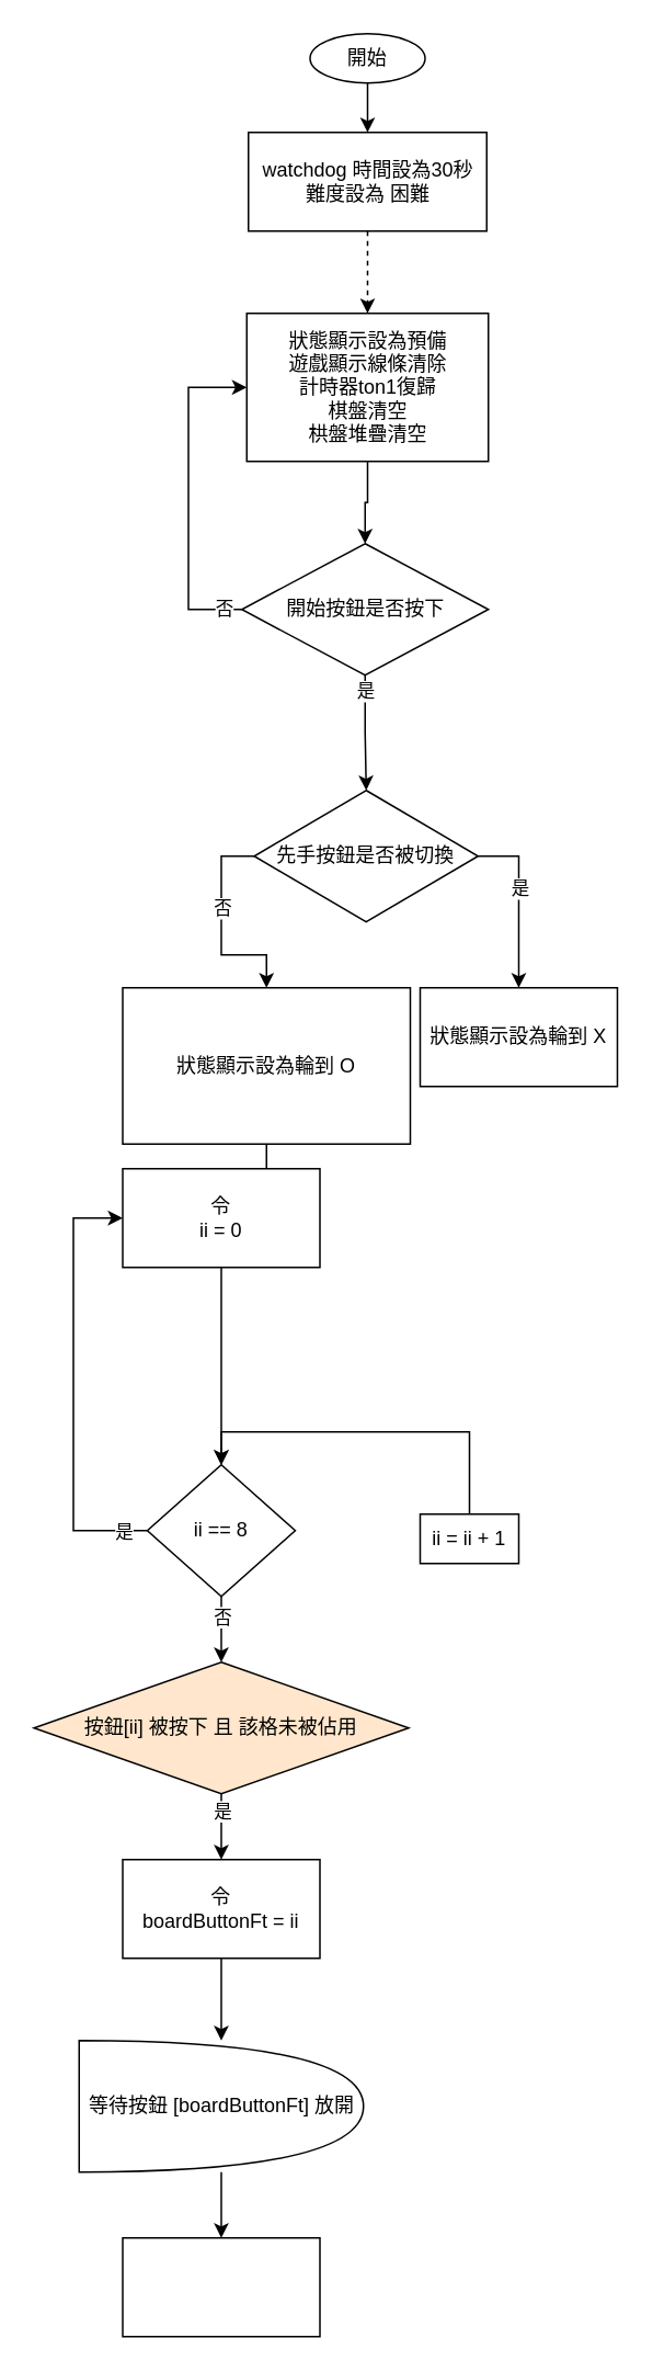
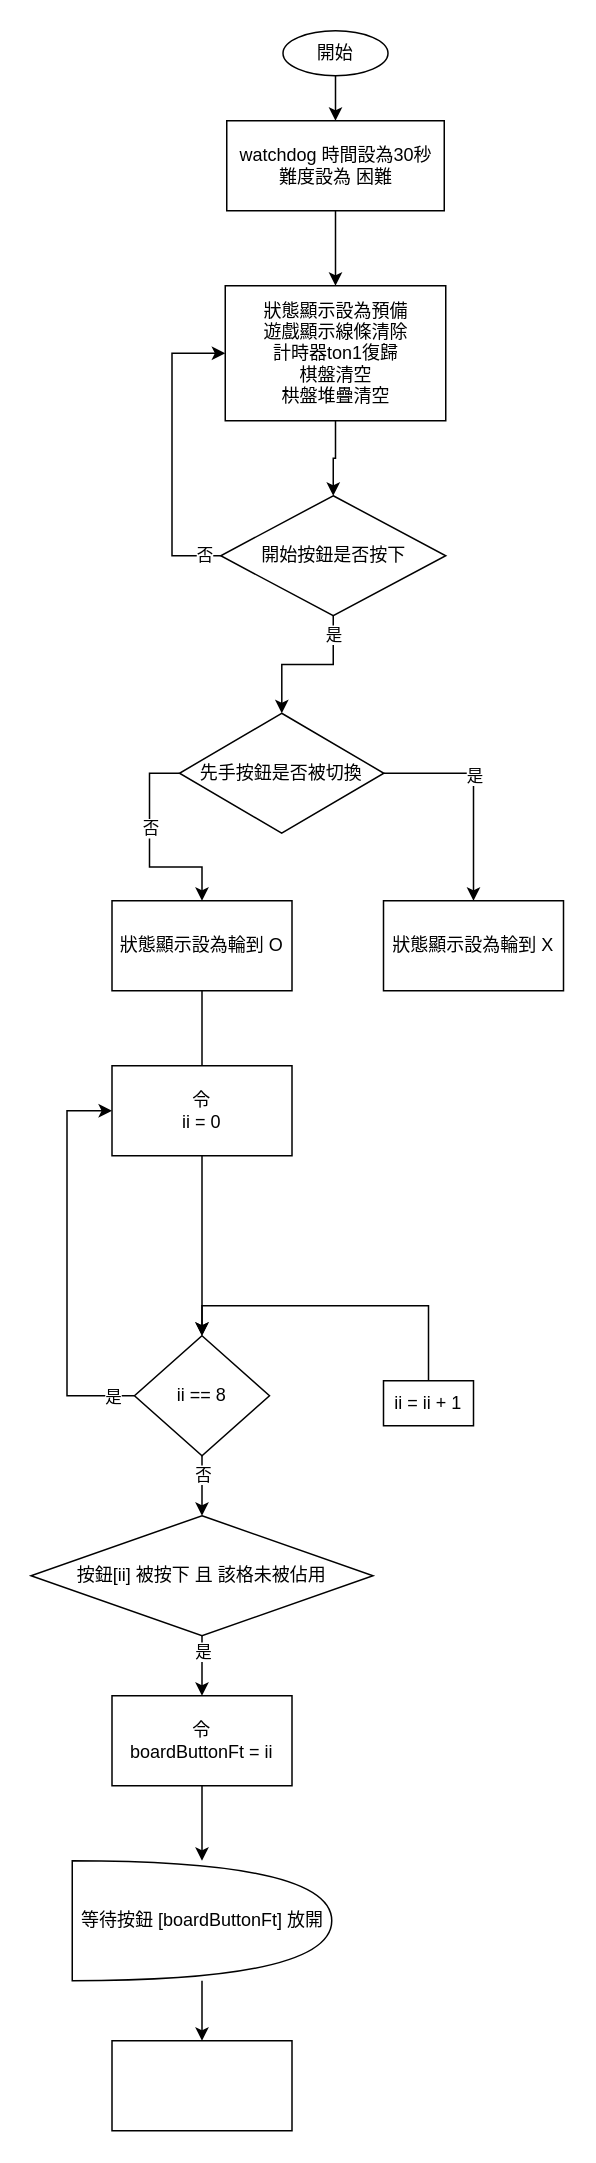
  <mxCell id="0" />
  <mxCell id="1" parent="0" />
  <mxCell id="2" style="edgeStyle=orthogonalEdgeStyle;rounded=0;orthogonalLoop=1;jettySize=auto;html=1;entryX=0.5;entryY=0;entryDx=0;entryDy=0;" parent="1" source="3" target="5" edge="1"><mxGeometry relative="1" as="geometry" /></mxCell>
  <mxCell id="3" value="開始" style="ellipse;whiteSpace=wrap;html=1;" parent="1" vertex="1"><mxGeometry x="188" y="20" width="70" height="30" as="geometry" /></mxCell>
- <mxCell id="4" value="" style="edgeStyle=orthogonalEdgeStyle;rounded=0;orthogonalLoop=1;jettySize=auto;html=1;dashed=1;" parent="1" source="5" target="7" edge="1"><mxGeometry relative="1" as="geometry" /></mxCell>
+ <mxCell id="4" value="" style="edgeStyle=orthogonalEdgeStyle;rounded=0;orthogonalLoop=1;jettySize=auto;html=1;" parent="1" source="5" target="7" edge="1"><mxGeometry relative="1" as="geometry" /></mxCell>
  <mxCell id="5" value="&lt;div style=&quot;&quot;&gt;&lt;font style=&quot;font-size: 12px;&quot;&gt;watchdog 時間設為30秒&lt;/font&gt;&lt;/div&gt;&lt;div style=&quot;&quot;&gt;&lt;font style=&quot;font-size: 12px;&quot;&gt;難度設為 困難&lt;br&gt;&lt;/font&gt;&lt;/div&gt;" style="rounded=0;whiteSpace=wrap;html=1;" parent="1" vertex="1"><mxGeometry x="150.5" y="80" width="145" height="60" as="geometry" /></mxCell>
  <mxCell id="6" value="" style="edgeStyle=orthogonalEdgeStyle;rounded=0;orthogonalLoop=1;jettySize=auto;html=1;" parent="1" source="7" target="12" edge="1"><mxGeometry relative="1" as="geometry" /></mxCell>
  <mxCell id="7" value="&lt;div&gt;狀態顯示設為預備&lt;/div&gt;&lt;div&gt;遊戲顯示線條清除&lt;/div&gt;&lt;div&gt;計時器ton1復歸&lt;/div&gt;&lt;div&gt;棋盤清空&lt;/div&gt;&lt;div&gt;栱盤堆疊清空&lt;br&gt;&lt;/div&gt;" style="rounded=0;whiteSpace=wrap;html=1;" parent="1" vertex="1"><mxGeometry x="149.5" y="190" width="147" height="90" as="geometry" /></mxCell>
  <mxCell id="8" style="edgeStyle=orthogonalEdgeStyle;rounded=0;orthogonalLoop=1;jettySize=auto;html=1;exitX=0;exitY=0.5;exitDx=0;exitDy=0;entryX=0;entryY=0.5;entryDx=0;entryDy=0;" parent="1" source="12" target="7" edge="1"><mxGeometry relative="1" as="geometry"><Array as="points"><mxPoint x="114" y="370" /><mxPoint x="114" y="235" /></Array></mxGeometry></mxCell>
  <mxCell id="9" value="&lt;div&gt;否&lt;/div&gt;" style="edgeLabel;html=1;align=center;verticalAlign=middle;resizable=0;points=[];" parent="8" vertex="1" connectable="0"><mxGeometry x="-0.888" y="-1" relative="1" as="geometry"><mxPoint as="offset" /></mxGeometry></mxCell>
  <mxCell id="10" value="" style="edgeStyle=orthogonalEdgeStyle;rounded=0;orthogonalLoop=1;jettySize=auto;html=1;" parent="1" source="12" target="17" edge="1"><mxGeometry relative="1" as="geometry" /></mxCell>
  <mxCell id="11" value="是" style="edgeLabel;html=1;align=center;verticalAlign=middle;resizable=0;points=[];" parent="10" vertex="1" connectable="0"><mxGeometry x="-0.752" relative="1" as="geometry"><mxPoint as="offset" /></mxGeometry></mxCell>
  <mxCell id="12" value="開始按鈕是否按下" style="rhombus;whiteSpace=wrap;html=1;" parent="1" vertex="1"><mxGeometry x="146.5" y="330" width="150" height="80" as="geometry" /></mxCell>
  <mxCell id="13" style="edgeStyle=orthogonalEdgeStyle;rounded=0;orthogonalLoop=1;jettySize=auto;html=1;exitX=1;exitY=0.5;exitDx=0;exitDy=0;entryX=0.5;entryY=0;entryDx=0;entryDy=0;" parent="1" source="17" target="18" edge="1"><mxGeometry relative="1" as="geometry" /></mxCell>
  <mxCell id="14" value="是" style="edgeLabel;html=1;align=center;verticalAlign=middle;resizable=0;points=[];" parent="13" vertex="1" connectable="0"><mxGeometry x="-0.155" relative="1" as="geometry"><mxPoint as="offset" /></mxGeometry></mxCell>
  <mxCell id="15" style="edgeStyle=orthogonalEdgeStyle;rounded=0;orthogonalLoop=1;jettySize=auto;html=1;exitX=0;exitY=0.5;exitDx=0;exitDy=0;entryX=0.5;entryY=0;entryDx=0;entryDy=0;" parent="1" source="17" target="20" edge="1"><mxGeometry relative="1" as="geometry" /></mxCell>
  <mxCell id="16" value="否" style="edgeLabel;html=1;align=center;verticalAlign=middle;resizable=0;points=[];" parent="15" vertex="1" connectable="0"><mxGeometry x="-0.166" y="1" relative="1" as="geometry"><mxPoint x="-1" y="-2" as="offset" /></mxGeometry></mxCell>
- <mxCell id="17" value="先手按鈕是否被切換" style="rhombus;whiteSpace=wrap;html=1;" parent="1" vertex="1"><mxGeometry x="154" y="480" width="136.25" height="80" as="geometry" /></mxCell>
+ <mxCell id="17" value="先手按鈕是否被切換" style="rhombus;whiteSpace=wrap;html=1;" parent="1" vertex="1"><mxGeometry x="119" y="475" width="136.25" height="80" as="geometry" /></mxCell>
  <mxCell id="18" value="狀態顯示設為輪到 X" style="rounded=0;whiteSpace=wrap;html=1;" parent="1" vertex="1"><mxGeometry x="255" y="600" width="120" height="60" as="geometry" /></mxCell>
  <mxCell id="19" value="" style="edgeStyle=orthogonalEdgeStyle;rounded=0;orthogonalLoop=1;jettySize=auto;html=1;endArrow=none;" parent="1" source="20" target="22" edge="1"><mxGeometry relative="1" as="geometry" /></mxCell>
- <mxCell id="20" value="&lt;div&gt;狀態顯示設為輪到 O&lt;/div&gt;" style="rounded=0;whiteSpace=wrap;html=1;" parent="1" vertex="1"><mxGeometry x="74" y="600" width="175" height="95" as="geometry" /></mxCell>
+ <mxCell id="20" value="&lt;div&gt;狀態顯示設為輪到 O&lt;/div&gt;" style="rounded=0;whiteSpace=wrap;html=1;" parent="1" vertex="1"><mxGeometry x="74" y="600" width="120" height="60" as="geometry" /></mxCell>
  <mxCell id="21" style="edgeStyle=orthogonalEdgeStyle;rounded=0;orthogonalLoop=1;jettySize=auto;html=1;entryX=0.5;entryY=0;entryDx=0;entryDy=0;" edge="1" parent="1" source="22" target="27"><mxGeometry relative="1" as="geometry" /></mxCell>
  <mxCell id="22" value="&lt;div&gt;令&lt;br&gt;&lt;/div&gt;&lt;div&gt;ii = 0&lt;/div&gt;" style="rounded=0;whiteSpace=wrap;html=1;" parent="1" vertex="1"><mxGeometry x="74" y="710" width="120" height="60" as="geometry" /></mxCell>
  <mxCell id="23" style="edgeStyle=orthogonalEdgeStyle;rounded=0;orthogonalLoop=1;jettySize=auto;html=1;exitX=0;exitY=0.5;exitDx=0;exitDy=0;entryX=0;entryY=0.5;entryDx=0;entryDy=0;" parent="1" source="27" target="22" edge="1"><mxGeometry relative="1" as="geometry"><Array as="points"><mxPoint x="44" y="930" /><mxPoint x="44" y="740" /></Array></mxGeometry></mxCell>
  <mxCell id="24" value="&lt;div&gt;是&lt;/div&gt;" style="edgeLabel;html=1;align=center;verticalAlign=middle;resizable=0;points=[];" vertex="1" connectable="0" parent="23"><mxGeometry x="-0.888" y="2" relative="1" as="geometry"><mxPoint y="-2" as="offset" /></mxGeometry></mxCell>
  <mxCell id="25" value="" style="edgeStyle=orthogonalEdgeStyle;rounded=0;orthogonalLoop=1;jettySize=auto;html=1;" edge="1" parent="1" source="27" target="30"><mxGeometry relative="1" as="geometry" /></mxCell>
  <mxCell id="26" value="否" style="edgeLabel;html=1;align=center;verticalAlign=middle;resizable=0;points=[];" vertex="1" connectable="0" parent="25"><mxGeometry x="-0.424" relative="1" as="geometry"><mxPoint as="offset" /></mxGeometry></mxCell>
  <mxCell id="27" value="ii == 8" style="rhombus;whiteSpace=wrap;html=1;" parent="1" vertex="1"><mxGeometry x="89" y="890" width="90" height="80" as="geometry" /></mxCell>
  <mxCell id="28" value="" style="edgeStyle=orthogonalEdgeStyle;rounded=0;orthogonalLoop=1;jettySize=auto;html=1;entryX=0.5;entryY=0;entryDx=0;entryDy=0;" edge="1" parent="1" source="30" target="34"><mxGeometry relative="1" as="geometry"><mxPoint x="134.029" y="1120" as="targetPoint" /></mxGeometry></mxCell>
  <mxCell id="29" value="是" style="edgeLabel;html=1;align=center;verticalAlign=middle;resizable=0;points=[];" vertex="1" connectable="0" parent="28"><mxGeometry x="-0.689" y="-1" relative="1" as="geometry"><mxPoint x="1" y="4" as="offset" /></mxGeometry></mxCell>
- <mxCell id="30" value="按鈕[ii] 被按下 且 該格未被佔用" style="rhombus;whiteSpace=wrap;html=1;fillColor=#ffe6cc;" vertex="1" parent="1"><mxGeometry x="20" y="1010" width="228" height="80" as="geometry" /></mxCell>
+ <mxCell id="30" value="按鈕[ii] 被按下 且 該格未被佔用" style="rhombus;whiteSpace=wrap;html=1;" vertex="1" parent="1"><mxGeometry x="20" y="1010" width="228" height="80" as="geometry" /></mxCell>
  <mxCell id="31" style="edgeStyle=orthogonalEdgeStyle;rounded=0;orthogonalLoop=1;jettySize=auto;html=1;exitX=0.5;exitY=0;exitDx=0;exitDy=0;entryX=0.5;entryY=0;entryDx=0;entryDy=0;" edge="1" parent="1" source="32" target="27"><mxGeometry relative="1" as="geometry" /></mxCell>
  <mxCell id="32" value="&lt;div&gt;ii = ii + 1&lt;/div&gt;" style="rounded=0;whiteSpace=wrap;html=1;" vertex="1" parent="1"><mxGeometry x="255" y="920" width="60" height="30" as="geometry" /></mxCell>
  <mxCell id="33" value="" style="edgeStyle=orthogonalEdgeStyle;rounded=0;orthogonalLoop=1;jettySize=auto;html=1;" edge="1" parent="1" source="34" target="37"><mxGeometry relative="1" as="geometry" /></mxCell>
  <mxCell id="34" value="&lt;div&gt;令&lt;/div&gt;&lt;div&gt;boardButtonFt = ii&lt;br&gt;&lt;/div&gt;" style="rounded=0;whiteSpace=wrap;html=1;" vertex="1" parent="1"><mxGeometry x="74" y="1130" width="120" height="60" as="geometry" /></mxCell>
  <mxCell id="35" value="" style="rounded=0;whiteSpace=wrap;html=1;" vertex="1" parent="1"><mxGeometry x="74" y="1360" width="120" height="60" as="geometry" /></mxCell>
  <mxCell id="36" value="" style="edgeStyle=orthogonalEdgeStyle;rounded=0;orthogonalLoop=1;jettySize=auto;html=1;" edge="1" parent="1" source="37" target="35"><mxGeometry relative="1" as="geometry" /></mxCell>
  <mxCell id="37" value="等待按鈕 [boardButtonFt] 放開" style="shape=or;whiteSpace=wrap;html=1;" vertex="1" parent="1"><mxGeometry x="47.5" y="1240" width="173" height="80" as="geometry" /></mxCell>
